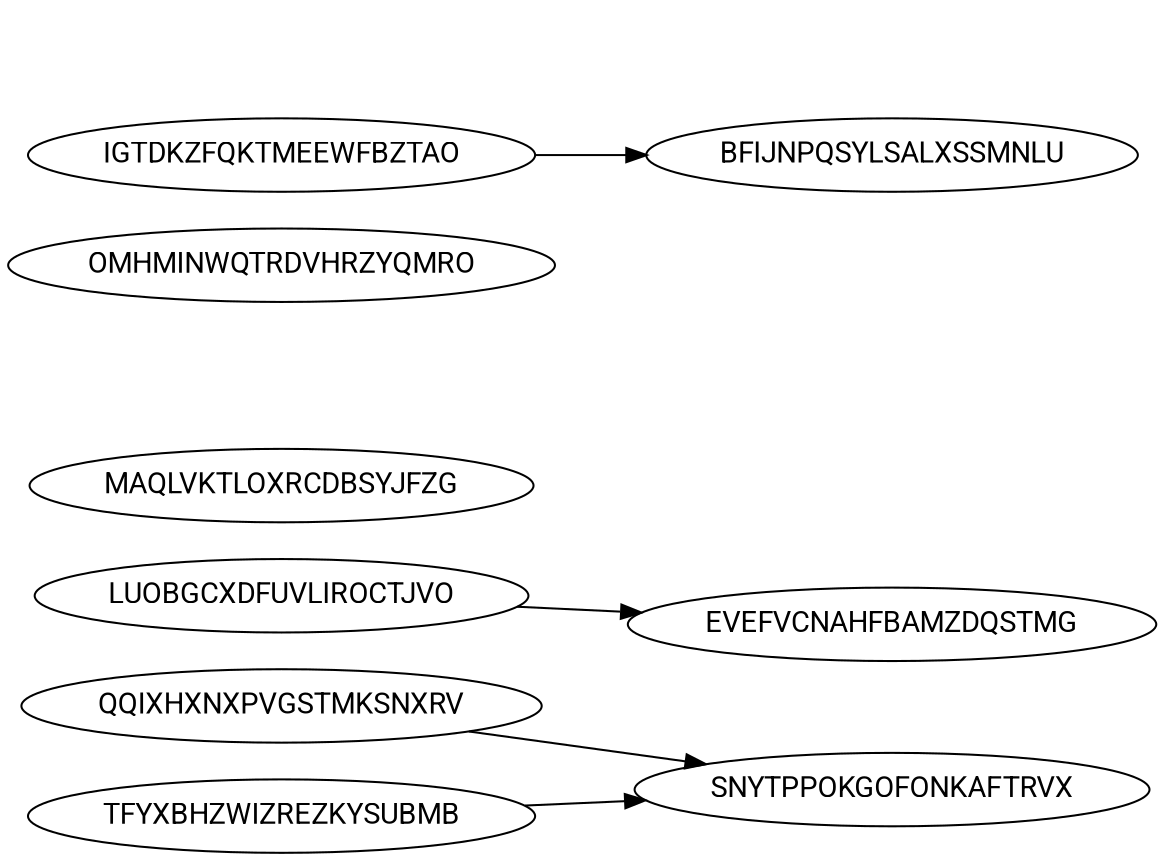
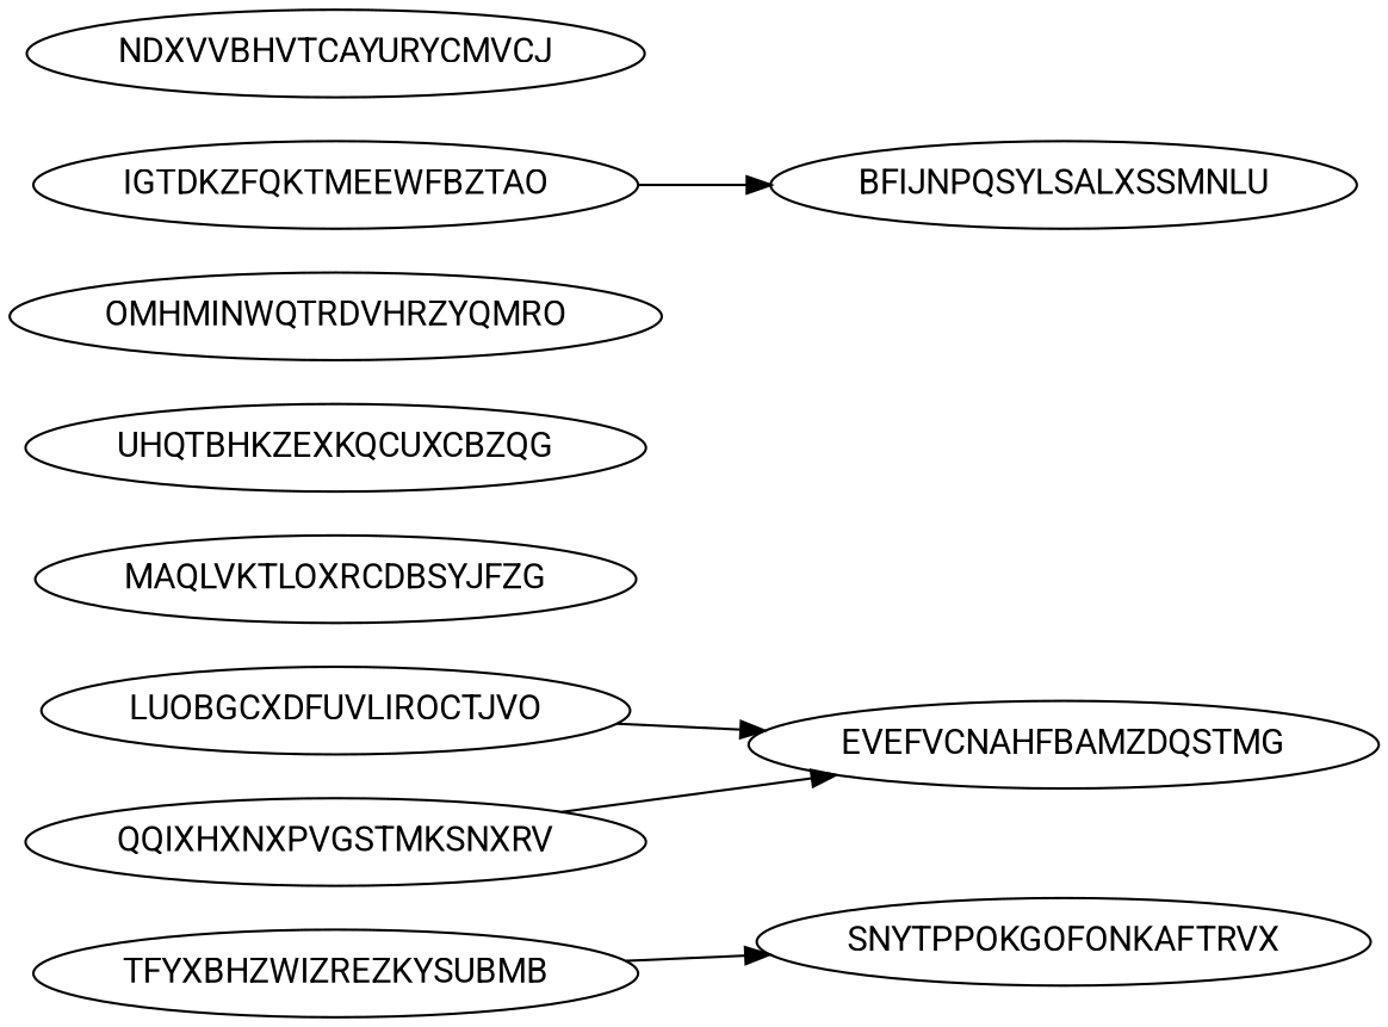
  digraph {
    fontname=Roboto
    rankdir=LR
    node [Weight=16 fontname=Roboto]
    edge [Weight=18 fontname=Roboto]
    EVEFVCNAHFBAMZDQSTMG [Weight=15]
    LUOBGCXDFUVLIROCTJVO
    MAQLVKTLOXRCDBSYJFZG [Weight=15]
    SNYTPPOKGOFONKAFTRVX [Weight=13]
    QQIXHXNXPVGSTMKSNXRV
+   UHQTBHKZEXKQCUXCBZQG [Weight=18]
    OMHMINWQTRDVHRZYQMRO [Weight=18]
    TFYXBHZWIZREZKYSUBMB [Weight=17]
    BFIJNPQSYLSALXSSMNLU [Weight=14]
    IGTDKZFQKTMEEWFBZTAO
+   NDXVVBHVTCAYURYCMVCJ [Weight=13]
    LUOBGCXDFUVLIROCTJVO -> EVEFVCNAHFBAMZDQSTMG
-   QQIXHXNXPVGSTMKSNXRV -> SNYTPPOKGOFONKAFTRVX
+   QQIXHXNXPVGSTMKSNXRV -> EVEFVCNAHFBAMZDQSTMG
    TFYXBHZWIZREZKYSUBMB -> SNYTPPOKGOFONKAFTRVX [Weight=11]
    IGTDKZFQKTMEEWFBZTAO -> BFIJNPQSYLSALXSSMNLU [Weight=12]
  }
